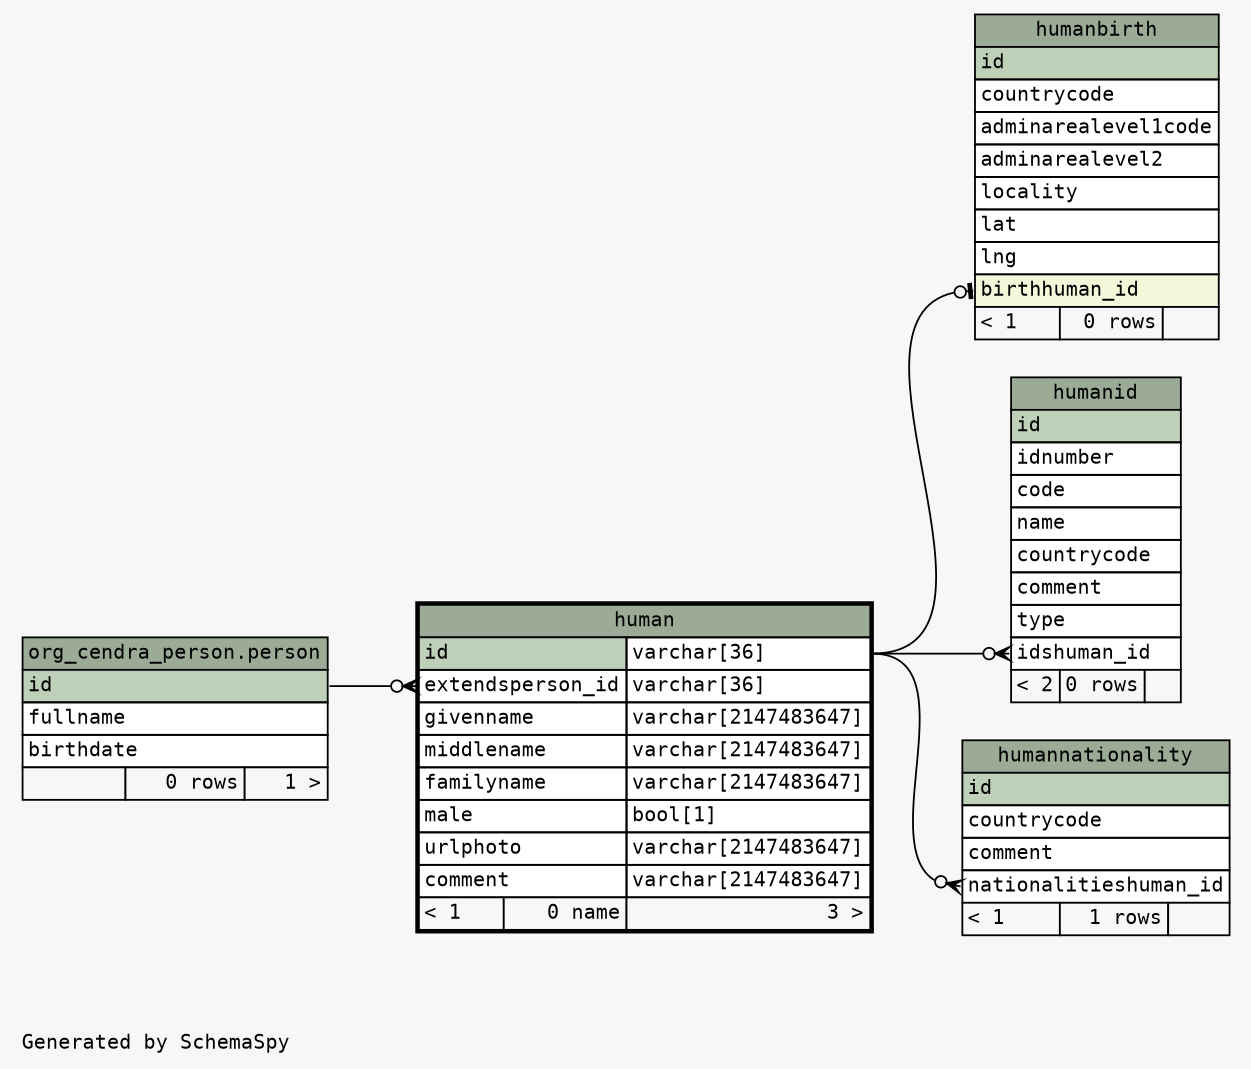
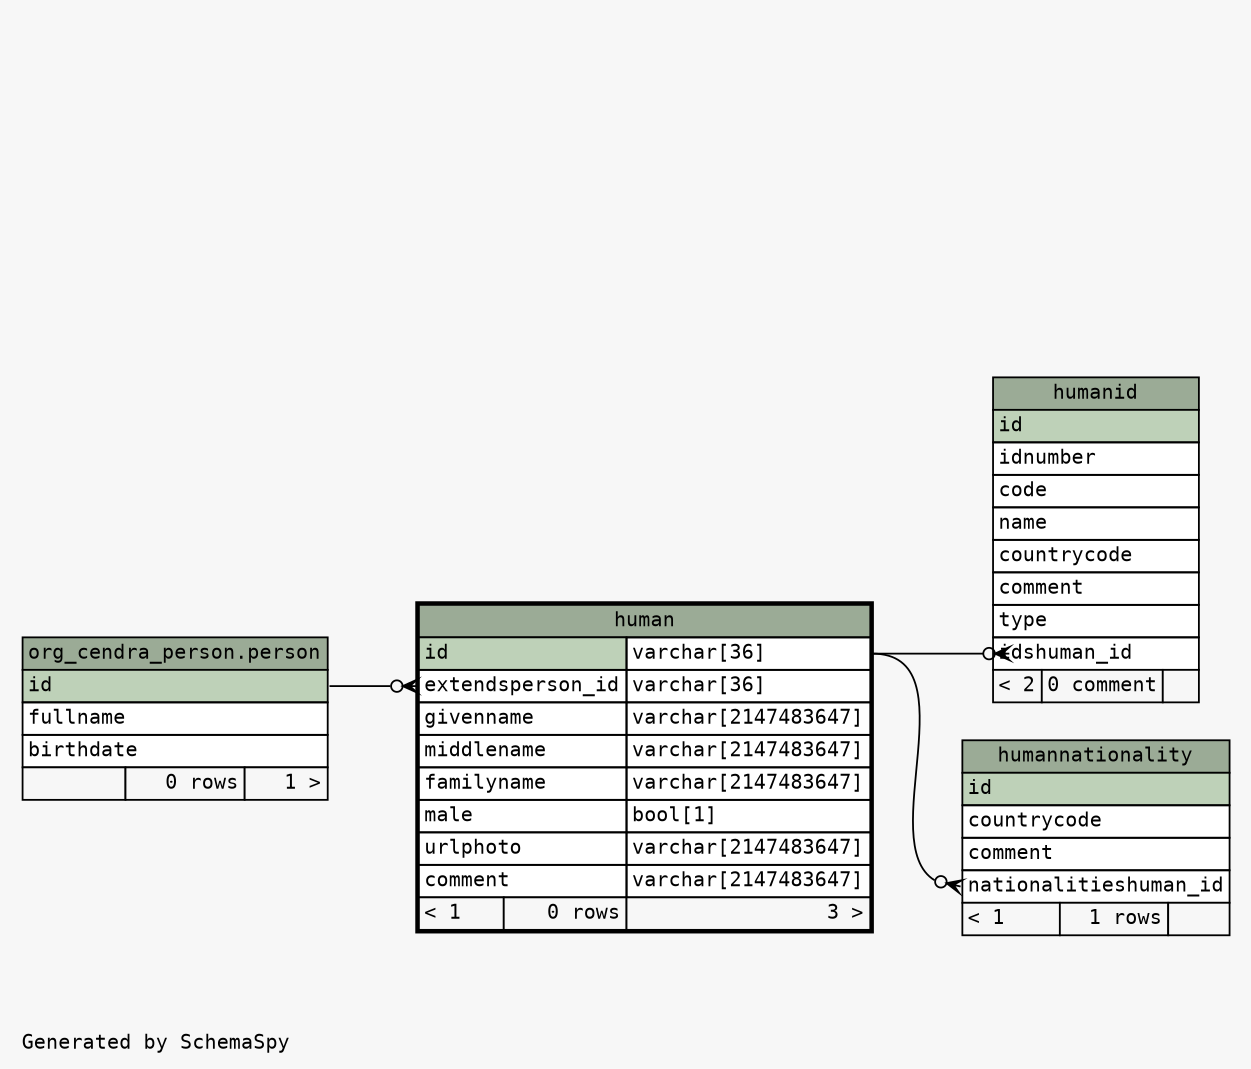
  digraph {
    bgcolor="#f7f7f7"
    fontname="DejaVu Sans Mono"
    fontsize=11
    label="\nGenerated by SchemaSpy"
    labeljust=l
    nodesep=0.18
    rankdir=RL
    ranksep=0.46
    node [fontname="DejaVu Sans Mono" fontsize=11 shape=plaintext]
    edge [arrowhead=none arrowsize=0.8 arrowtail=crowodot dir=back fontname="DejaVu Sans Mono" headport="id.type:e"]
-   n1 [label=<     <TABLE BORDER="2" CELLBORDER="1" CELLSPACING="0" BGCOLOR="#ffffff">       <TR><TD COLSPAN="3" BGCOLOR="#9bab96" ALIGN="CENTER">human</TD></TR>       <TR><TD PORT="id" COLSPAN="2" BGCOLOR="#bed1b8" ALIGN="LEFT">id</TD><TD PORT="id.type" ALIGN="LEFT">varchar[36]</TD></TR>       <TR><TD PORT="extendsperson_id" COLSPAN="2" ALIGN="LEFT">extendsperson_id</TD><TD PORT="extendsperson_id.type" ALIGN="LEFT">varchar[36]</TD></TR>       <TR><TD PORT="givenname" COLSPAN="2" ALIGN="LEFT">givenname</TD><TD PORT="givenname.type" ALIGN="LEFT">varchar[2147483647]</TD></TR>       <TR><TD PORT="middlename" COLSPAN="2" ALIGN="LEFT">middlename</TD><TD PORT="middlename.type" ALIGN="LEFT">varchar[2147483647]</TD></TR>       <TR><TD PORT="familyname" COLSPAN="2" ALIGN="LEFT">familyname</TD><TD PORT="familyname.type" ALIGN="LEFT">varchar[2147483647]</TD></TR>       <TR><TD PORT="male" COLSPAN="2" ALIGN="LEFT">male</TD><TD PORT="male.type" ALIGN="LEFT">bool[1]</TD></TR>       <TR><TD PORT="urlphoto" COLSPAN="2" ALIGN="LEFT">urlphoto</TD><TD PORT="urlphoto.type" ALIGN="LEFT">varchar[2147483647]</TD></TR>       <TR><TD PORT="comment" COLSPAN="2" ALIGN="LEFT">comment</TD><TD PORT="comment.type" ALIGN="LEFT">varchar[2147483647]</TD></TR>       <TR><TD ALIGN="LEFT" BGCOLOR="#f7f7f7">&lt; 1</TD><TD ALIGN="RIGHT" BGCOLOR="#f7f7f7">0 name</TD><TD ALIGN="RIGHT" BGCOLOR="#f7f7f7">3 &gt;</TD></TR>     </TABLE>>]
+   n1 [label=<     <TABLE BORDER="2" CELLBORDER="1" CELLSPACING="0" BGCOLOR="#ffffff">       <TR><TD COLSPAN="3" BGCOLOR="#9bab96" ALIGN="CENTER">human</TD></TR>       <TR><TD PORT="id" COLSPAN="2" BGCOLOR="#bed1b8" ALIGN="LEFT">id</TD><TD PORT="id.type" ALIGN="LEFT">varchar[36]</TD></TR>       <TR><TD PORT="extendsperson_id" COLSPAN="2" ALIGN="LEFT">extendsperson_id</TD><TD PORT="extendsperson_id.type" ALIGN="LEFT">varchar[36]</TD></TR>       <TR><TD PORT="givenname" COLSPAN="2" ALIGN="LEFT">givenname</TD><TD PORT="givenname.type" ALIGN="LEFT">varchar[2147483647]</TD></TR>       <TR><TD PORT="middlename" COLSPAN="2" ALIGN="LEFT">middlename</TD><TD PORT="middlename.type" ALIGN="LEFT">varchar[2147483647]</TD></TR>       <TR><TD PORT="familyname" COLSPAN="2" ALIGN="LEFT">familyname</TD><TD PORT="familyname.type" ALIGN="LEFT">varchar[2147483647]</TD></TR>       <TR><TD PORT="male" COLSPAN="2" ALIGN="LEFT">male</TD><TD PORT="male.type" ALIGN="LEFT">bool[1]</TD></TR>       <TR><TD PORT="urlphoto" COLSPAN="2" ALIGN="LEFT">urlphoto</TD><TD PORT="urlphoto.type" ALIGN="LEFT">varchar[2147483647]</TD></TR>       <TR><TD PORT="comment" COLSPAN="2" ALIGN="LEFT">comment</TD><TD PORT="comment.type" ALIGN="LEFT">varchar[2147483647]</TD></TR>       <TR><TD ALIGN="LEFT" BGCOLOR="#f7f7f7">&lt; 1</TD><TD ALIGN="RIGHT" BGCOLOR="#f7f7f7">0 rows</TD><TD ALIGN="RIGHT" BGCOLOR="#f7f7f7">3 &gt;</TD></TR>     </TABLE>>]
    n2 [label=<     <TABLE BORDER="0" CELLBORDER="1" CELLSPACING="0" BGCOLOR="#ffffff">       <TR><TD COLSPAN="3" BGCOLOR="#9bab96" ALIGN="CENTER">org_cendra_person.person</TD></TR>       <TR><TD PORT="id" COLSPAN="3" BGCOLOR="#bed1b8" ALIGN="LEFT">id</TD></TR>       <TR><TD PORT="fullname" COLSPAN="3" ALIGN="LEFT">fullname</TD></TR>       <TR><TD PORT="birthdate" COLSPAN="3" ALIGN="LEFT">birthdate</TD></TR>       <TR><TD ALIGN="LEFT" BGCOLOR="#f7f7f7">  </TD><TD ALIGN="RIGHT" BGCOLOR="#f7f7f7">0 rows</TD><TD ALIGN="RIGHT" BGCOLOR="#f7f7f7">1 &gt;</TD></TR>     </TABLE>>]
-   n3 [label=<     <TABLE BORDER="0" CELLBORDER="1" CELLSPACING="0" BGCOLOR="#ffffff">       <TR><TD COLSPAN="3" BGCOLOR="#9bab96" ALIGN="CENTER">humanbirth</TD></TR>       <TR><TD PORT="id" COLSPAN="3" BGCOLOR="#bed1b8" ALIGN="LEFT">id</TD></TR>       <TR><TD PORT="countrycode" COLSPAN="3" ALIGN="LEFT">countrycode</TD></TR>       <TR><TD PORT="adminarealevel1code" COLSPAN="3" ALIGN="LEFT">adminarealevel1code</TD></TR>       <TR><TD PORT="adminarealevel2" COLSPAN="3" ALIGN="LEFT">adminarealevel2</TD></TR>       <TR><TD PORT="locality" COLSPAN="3" ALIGN="LEFT">locality</TD></TR>       <TR><TD PORT="lat" COLSPAN="3" ALIGN="LEFT">lat</TD></TR>       <TR><TD PORT="lng" COLSPAN="3" ALIGN="LEFT">lng</TD></TR>       <TR><TD PORT="birthhuman_id" COLSPAN="3" BGCOLOR="#f4f7da" ALIGN="LEFT">birthhuman_id</TD></TR>       <TR><TD ALIGN="LEFT" BGCOLOR="#f7f7f7">&lt; 1</TD><TD ALIGN="RIGHT" BGCOLOR="#f7f7f7">0 rows</TD><TD ALIGN="RIGHT" BGCOLOR="#f7f7f7">  </TD></TR>     </TABLE>>]
-   n4 [label=<     <TABLE BORDER="0" CELLBORDER="1" CELLSPACING="0" BGCOLOR="#ffffff">       <TR><TD COLSPAN="3" BGCOLOR="#9bab96" ALIGN="CENTER">humanid</TD></TR>       <TR><TD PORT="id" COLSPAN="3" BGCOLOR="#bed1b8" ALIGN="LEFT">id</TD></TR>       <TR><TD PORT="idnumber" COLSPAN="3" ALIGN="LEFT">idnumber</TD></TR>       <TR><TD PORT="code" COLSPAN="3" ALIGN="LEFT">code</TD></TR>       <TR><TD PORT="name" COLSPAN="3" ALIGN="LEFT">name</TD></TR>       <TR><TD PORT="countrycode" COLSPAN="3" ALIGN="LEFT">countrycode</TD></TR>       <TR><TD PORT="comment" COLSPAN="3" ALIGN="LEFT">comment</TD></TR>       <TR><TD PORT="type" COLSPAN="3" ALIGN="LEFT">type</TD></TR>       <TR><TD PORT="idshuman_id" COLSPAN="3" ALIGN="LEFT">idshuman_id</TD></TR>       <TR><TD ALIGN="LEFT" BGCOLOR="#f7f7f7">&lt; 2</TD><TD ALIGN="RIGHT" BGCOLOR="#f7f7f7">0 rows</TD><TD ALIGN="RIGHT" BGCOLOR="#f7f7f7">  </TD></TR>     </TABLE>>]
+   n4 [label=<     <TABLE BORDER="0" CELLBORDER="1" CELLSPACING="0" BGCOLOR="#ffffff">       <TR><TD COLSPAN="3" BGCOLOR="#9bab96" ALIGN="CENTER">humanid</TD></TR>       <TR><TD PORT="id" COLSPAN="3" BGCOLOR="#bed1b8" ALIGN="LEFT">id</TD></TR>       <TR><TD PORT="idnumber" COLSPAN="3" ALIGN="LEFT">idnumber</TD></TR>       <TR><TD PORT="code" COLSPAN="3" ALIGN="LEFT">code</TD></TR>       <TR><TD PORT="name" COLSPAN="3" ALIGN="LEFT">name</TD></TR>       <TR><TD PORT="countrycode" COLSPAN="3" ALIGN="LEFT">countrycode</TD></TR>       <TR><TD PORT="comment" COLSPAN="3" ALIGN="LEFT">comment</TD></TR>       <TR><TD PORT="type" COLSPAN="3" ALIGN="LEFT">type</TD></TR>       <TR><TD PORT="idshuman_id" COLSPAN="3" ALIGN="LEFT">idshuman_id</TD></TR>       <TR><TD ALIGN="LEFT" BGCOLOR="#f7f7f7">&lt; 2</TD><TD ALIGN="RIGHT" BGCOLOR="#f7f7f7">0 comment</TD><TD ALIGN="RIGHT" BGCOLOR="#f7f7f7">  </TD></TR>     </TABLE>>]
    n5 [label=<     <TABLE BORDER="0" CELLBORDER="1" CELLSPACING="0" BGCOLOR="#ffffff">       <TR><TD COLSPAN="3" BGCOLOR="#9bab96" ALIGN="CENTER">humannationality</TD></TR>       <TR><TD PORT="id" COLSPAN="3" BGCOLOR="#bed1b8" ALIGN="LEFT">id</TD></TR>       <TR><TD PORT="countrycode" COLSPAN="3" ALIGN="LEFT">countrycode</TD></TR>       <TR><TD PORT="comment" COLSPAN="3" ALIGN="LEFT">comment</TD></TR>       <TR><TD PORT="nationalitieshuman_id" COLSPAN="3" ALIGN="LEFT">nationalitieshuman_id</TD></TR>       <TR><TD ALIGN="LEFT" BGCOLOR="#f7f7f7">&lt; 1</TD><TD ALIGN="RIGHT" BGCOLOR="#f7f7f7">1 rows</TD><TD ALIGN="RIGHT" BGCOLOR="#f7f7f7">  </TD></TR>     </TABLE>>]
    n1 -> n2 [headport="id:e" tailport="extendsperson_id:w"]
-   n3 -> n1 [arrowtail=teeodot tailport="birthhuman_id:w"]
    n4 -> n1 [tailport="idshuman_id:w"]
    n5 -> n1 [tailport="nationalitieshuman_id:w"]
  }
